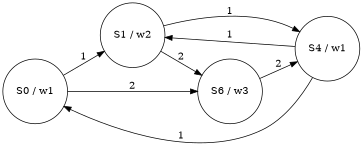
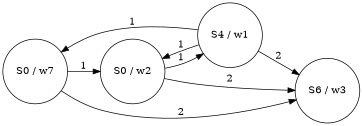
  digraph {
    rankdir=LR
    node [shape=circle]
-   n1 [label="S0 / w1"]
-   n2 [label="S1 / w2"]
+   n1 [label="S0 / w7"]
+   n2 [label="S0 / w2"]
    n3 [label="S6 / w3"]
    n4 [label="S4 / w1"]
    n1 -> n2 [label=1]
    n1 -> n3 [label=2]
    n2 -> n3 [label=2]
    n2 -> n4 [label=1]
-   n3 -> n4 [label=2]
+   n4 -> n3 [label=2]
    n4 -> n1 [label=1]
    n4 -> n2 [label=1]
  }
